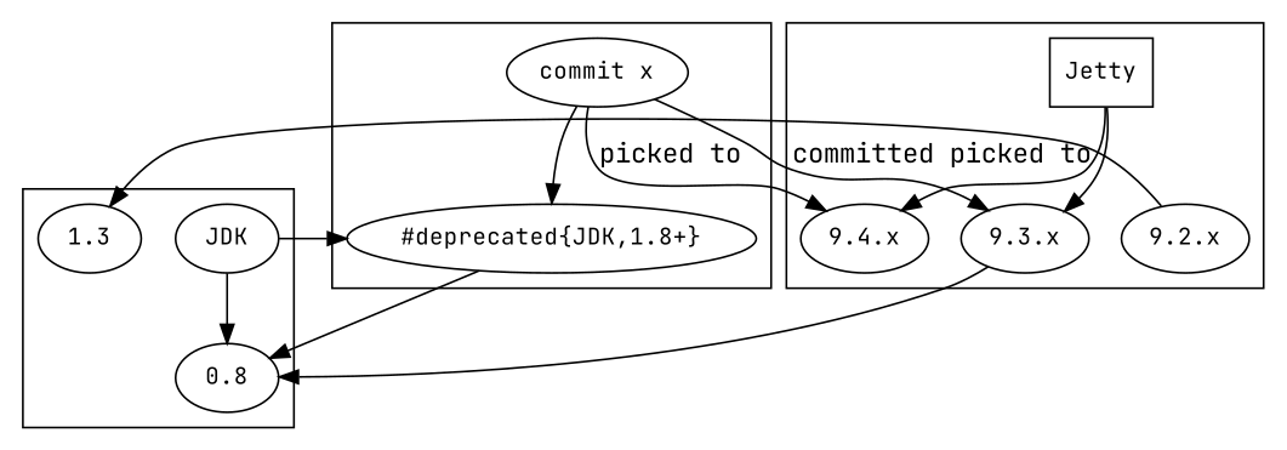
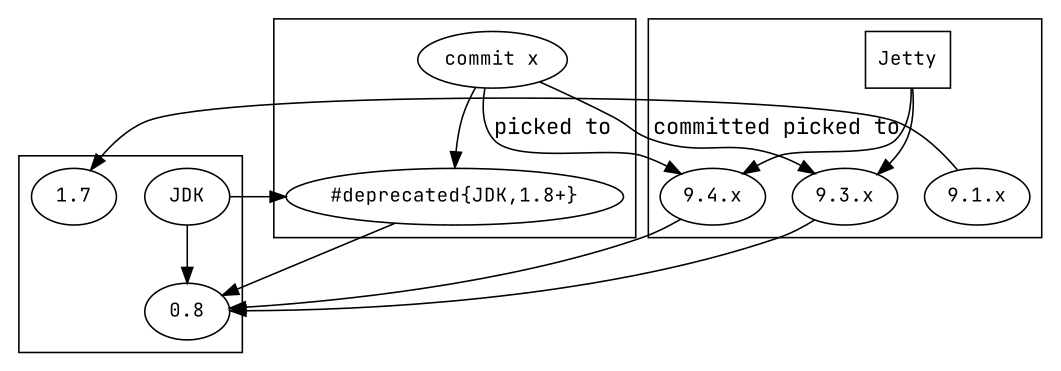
  digraph {
    compound=true
    fontname="JetBrains Mono"
    node [fontname="JetBrains Mono" fontsize=12]
    edge [fontname="JetBrains Mono"]
    "9.4.x"
    "9.3.x"
-   "9.2.x"
+   "9.2.x" [label="9.1.x"]
    Jetty [shape=box]
    "commit x"
    "#deprecated{JDK,1.8+}"
    JDK [shape=oval]
-   1.7 [shape=oval label=1.3]
+   1.7 [shape=oval]
    n9 [label=0.8 shape=oval]
    subgraph cluster_1 {
      Jetty
      subgraph sub_2 {
        rank=same
        "9.4.x"
        "9.3.x"
        "9.2.x"
      }
    }
    subgraph cluster_3 {
      "commit x"
      "#deprecated{JDK,1.8+}"
    }
    subgraph cluster_4 {
      JDK
      1.7
      n9
    }
+   "9.4.x" -> n9
    "9.3.x" -> n9
    "9.2.x" -> 1.7
    Jetty -> "9.4.x"
    Jetty -> "9.3.x"
    "commit x" -> "9.4.x" [label="picked to"]
    "commit x" -> "9.3.x" [label="committed picked to"]
    "commit x" -> "#deprecated{JDK,1.8+}"
    "#deprecated{JDK,1.8+}" -> n9
    JDK -> "#deprecated{JDK,1.8+}"
    JDK -> n9
  }
